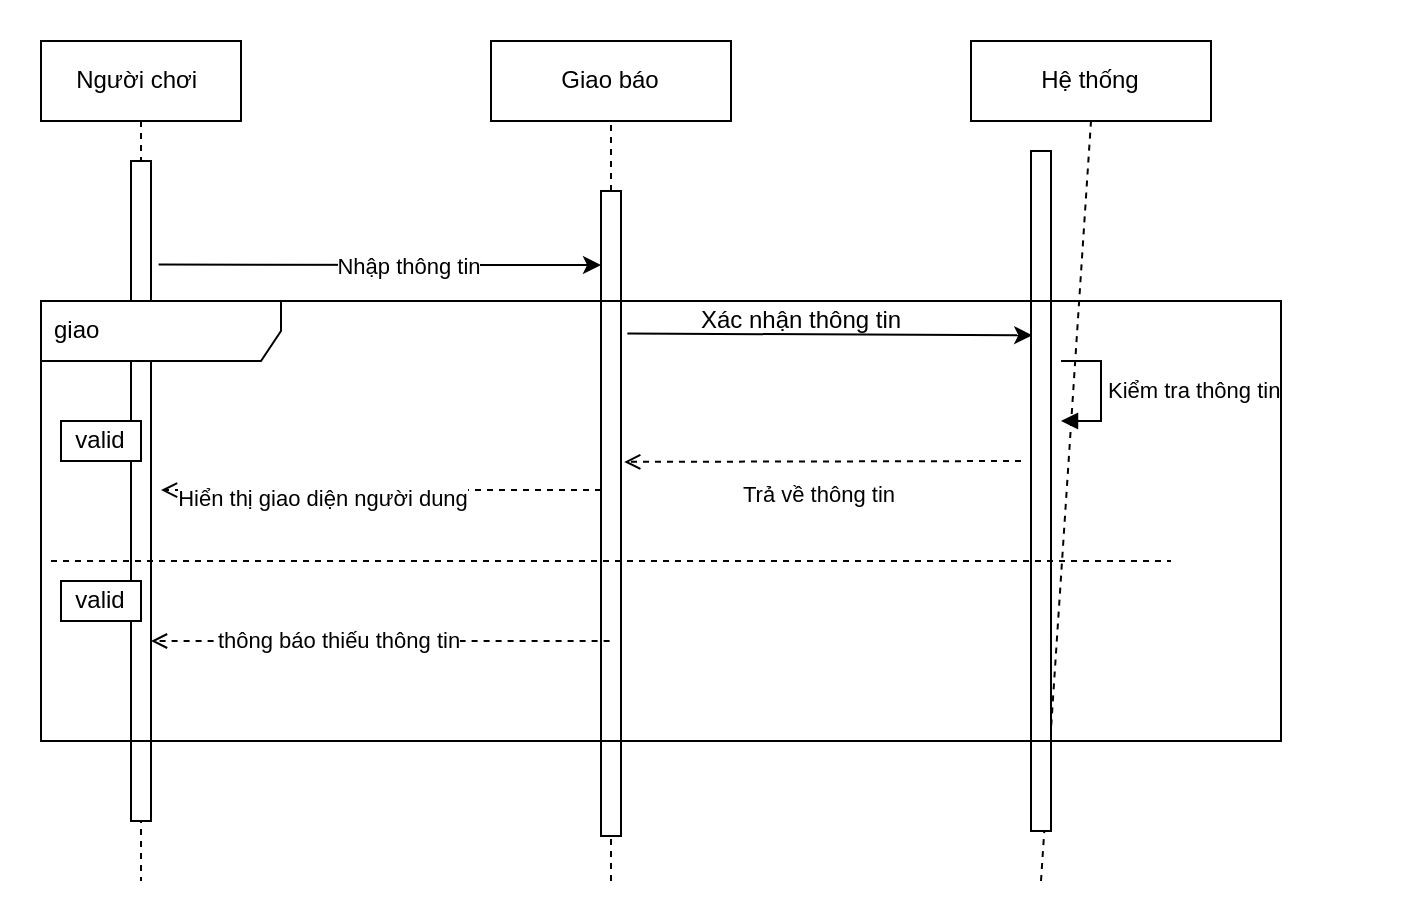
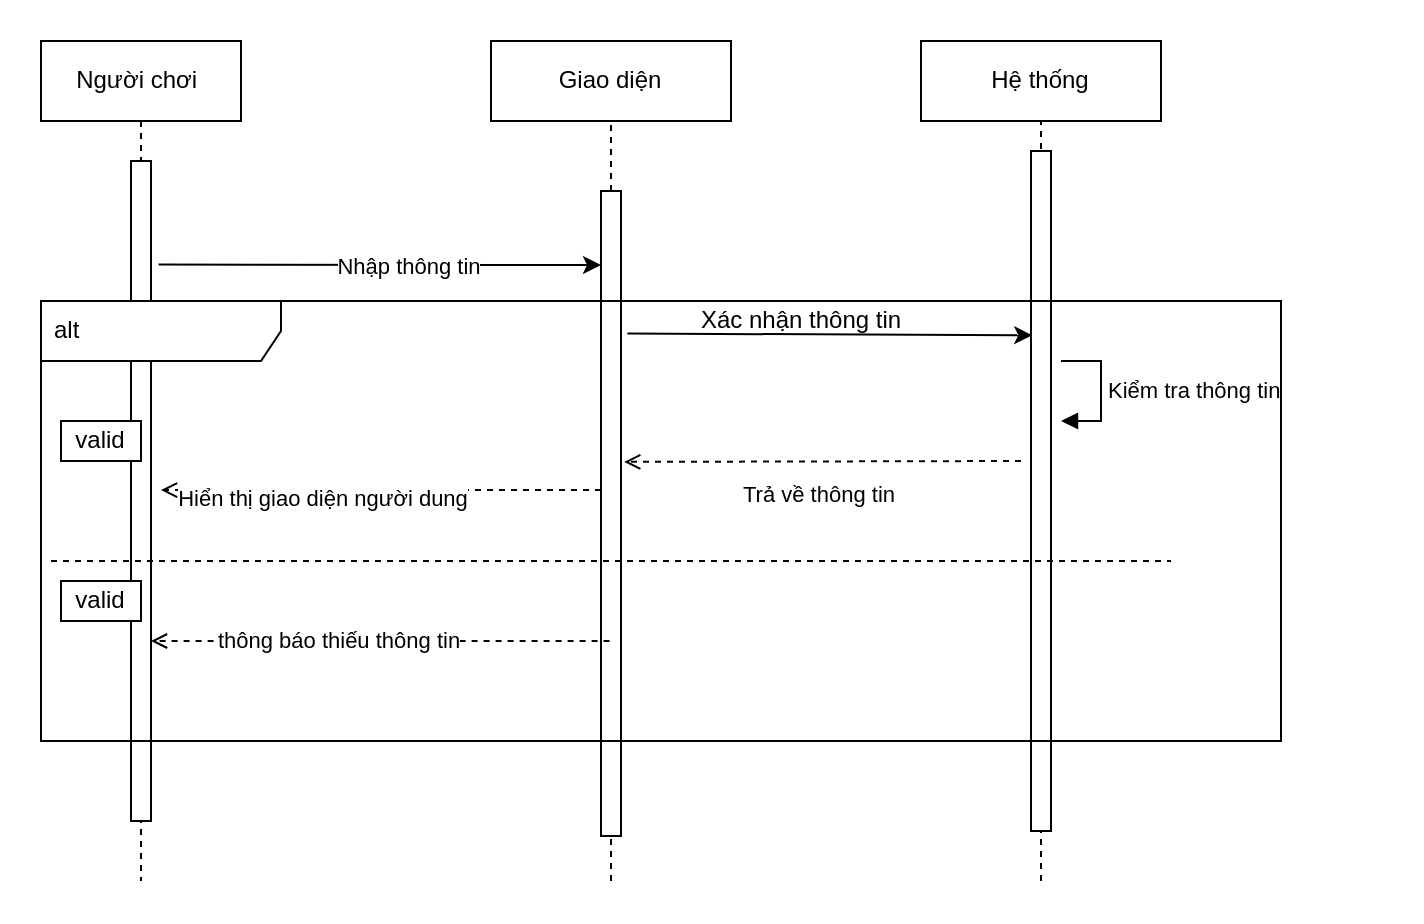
  <mxCell id="0" />
  <mxCell id="1" parent="0" />
  <mxCell id="2" value="Người chơi&amp;nbsp;" style="shape=umlLifeline;perimeter=lifelinePerimeter;whiteSpace=wrap;html=1;container=1;collapsible=0;recursiveResize=0;outlineConnect=0;" parent="1" vertex="1"><mxGeometry x="20" y="20" width="100" height="420" as="geometry" /></mxCell>
  <mxCell id="3" value="" style="rounded=0;whiteSpace=wrap;html=1;direction=south;" parent="2" vertex="1"><mxGeometry x="45" y="60" width="10" height="330" as="geometry" /></mxCell>
  <mxCell id="4" value="" style="endArrow=classic;html=1;rounded=0;exitX=0.157;exitY=-0.38;exitDx=0;exitDy=0;exitPerimeter=0;" parent="1" source="3" edge="1"><mxGeometry width="50" height="50" relative="1" as="geometry"><mxPoint x="280" y="240" as="sourcePoint" /><mxPoint x="300" y="132" as="targetPoint" /></mxGeometry></mxCell>
  <mxCell id="5" value="Nhập thông tin" style="edgeLabel;html=1;align=center;verticalAlign=middle;resizable=0;points=[];" parent="4" vertex="1" connectable="0"><mxGeometry x="0.127" y="-1" relative="1" as="geometry"><mxPoint as="offset" /></mxGeometry></mxCell>
- <mxCell id="6" value="Giao báo" style="rounded=0;whiteSpace=wrap;html=1;" parent="1" vertex="1"><mxGeometry x="245" y="20" width="120" height="40" as="geometry" /></mxCell>
+ <mxCell id="6" value="Giao diện" style="rounded=0;whiteSpace=wrap;html=1;" parent="1" vertex="1"><mxGeometry x="245" y="20" width="120" height="40" as="geometry" /></mxCell>
  <mxCell id="7" value="" style="endArrow=none;dashed=1;html=1;rounded=0;entryX=0.5;entryY=1;entryDx=0;entryDy=0;startArrow=none;" parent="1" source="9" target="6" edge="1"><mxGeometry width="50" height="50" relative="1" as="geometry"><mxPoint x="305" y="440" as="sourcePoint" /><mxPoint x="330" y="190" as="targetPoint" /></mxGeometry></mxCell>
  <mxCell id="8" value="" style="endArrow=none;dashed=1;html=1;rounded=0;startArrow=none;" parent="1" source="9" edge="1"><mxGeometry width="50" height="50" relative="1" as="geometry"><mxPoint x="305" y="440" as="sourcePoint" /><mxPoint x="305" y="135" as="targetPoint" /></mxGeometry></mxCell>
  <mxCell id="9" value="" style="rounded=0;whiteSpace=wrap;html=1;rotation=-90;" parent="1" vertex="1"><mxGeometry x="143.75" y="251.25" width="322.5" height="10" as="geometry" /></mxCell>
  <mxCell id="10" value="" style="endArrow=none;dashed=1;html=1;rounded=0;" parent="1" target="9" edge="1"><mxGeometry width="50" height="50" relative="1" as="geometry"><mxPoint x="305" y="440" as="sourcePoint" /><mxPoint x="305" y="135" as="targetPoint" /></mxGeometry></mxCell>
- <mxCell id="11" value="Hệ thống" style="rounded=0;whiteSpace=wrap;html=1;" parent="1" vertex="1"><mxGeometry x="485" y="20" width="120" height="40" as="geometry" /></mxCell>
+ <mxCell id="11" value="Hệ thống" style="rounded=0;whiteSpace=wrap;html=1;" parent="1" vertex="1"><mxGeometry x="460" y="20" width="120" height="40" as="geometry" /></mxCell>
  <mxCell id="12" value="" style="endArrow=none;dashed=1;html=1;rounded=0;entryX=0.5;entryY=1;entryDx=0;entryDy=0;" parent="1" target="11" edge="1"><mxGeometry width="50" height="50" relative="1" as="geometry"><mxPoint x="520" y="440" as="sourcePoint" /><mxPoint x="330" y="190" as="targetPoint" /></mxGeometry></mxCell>
  <mxCell id="13" value="" style="endArrow=classic;html=1;rounded=0;entryX=0.729;entryY=0.06;entryDx=0;entryDy=0;entryPerimeter=0;exitX=0.779;exitY=1.32;exitDx=0;exitDy=0;exitPerimeter=0;" parent="1" source="9" target="14" edge="1"><mxGeometry width="50" height="50" relative="1" as="geometry"><mxPoint x="280" y="240" as="sourcePoint" /><mxPoint x="470" y="150" as="targetPoint" /></mxGeometry></mxCell>
  <mxCell id="14" value="" style="rounded=0;whiteSpace=wrap;html=1;rotation=-90;" parent="1" vertex="1"><mxGeometry x="350" y="240" width="340" height="10" as="geometry" /></mxCell>
  <mxCell id="15" value="" style="html=1;verticalAlign=bottom;labelBackgroundColor=none;endArrow=open;endFill=0;dashed=1;rounded=0;exitX=0.32;exitY=-0.12;exitDx=0;exitDy=0;exitPerimeter=0;" parent="1" edge="1"><mxGeometry width="160" relative="1" as="geometry"><mxPoint x="304.3" y="320" as="sourcePoint" /><mxPoint x="75" y="320" as="targetPoint" /></mxGeometry></mxCell>
  <mxCell id="16" value="thông báo thiếu thông tin&lt;br&gt;" style="edgeLabel;html=1;align=center;verticalAlign=middle;resizable=0;points=[];" parent="15" vertex="1" connectable="0"><mxGeometry x="0.182" y="-1" relative="1" as="geometry"><mxPoint as="offset" /></mxGeometry></mxCell>
  <mxCell id="17" value="Xác nhận thông tin" style="text;html=1;align=center;verticalAlign=middle;resizable=0;points=[];autosize=1;strokeColor=none;fillColor=none;" parent="1" vertex="1"><mxGeometry x="340" y="150" width="120" height="20" as="geometry" /></mxCell>
- <mxCell id="18" value="giao" style="shape=umlFrame;whiteSpace=wrap;html=1;width=120;height=30;boundedLbl=1;verticalAlign=middle;align=left;spacingLeft=5;" parent="1" vertex="1"><mxGeometry x="20" y="150" width="620" height="220" as="geometry" /></mxCell>
+ <mxCell id="18" value="alt" style="shape=umlFrame;whiteSpace=wrap;html=1;width=120;height=30;boundedLbl=1;verticalAlign=middle;align=left;spacingLeft=5;" parent="1" vertex="1"><mxGeometry x="20" y="150" width="620" height="220" as="geometry" /></mxCell>
  <mxCell id="19" value="" style="endArrow=none;dashed=1;html=1;rounded=0;" parent="1" edge="1"><mxGeometry width="50" height="50" relative="1" as="geometry"><mxPoint x="25" y="280" as="sourcePoint" /><mxPoint x="585" y="280" as="targetPoint" /></mxGeometry></mxCell>
  <mxCell id="20" value="" style="html=1;verticalAlign=bottom;labelBackgroundColor=none;endArrow=open;endFill=0;dashed=1;rounded=0;entryX=0.58;entryY=1.16;entryDx=0;entryDy=0;entryPerimeter=0;" parent="1" target="9" edge="1"><mxGeometry width="160" relative="1" as="geometry"><mxPoint x="510" y="230" as="sourcePoint" /><mxPoint x="490" y="320" as="targetPoint" /></mxGeometry></mxCell>
  <mxCell id="21" value="Trả về thông tin&lt;br&gt;" style="edgeLabel;html=1;align=center;verticalAlign=middle;resizable=0;points=[];" parent="20" vertex="1" connectable="0"><mxGeometry x="0.273" y="4" relative="1" as="geometry"><mxPoint x="24" y="12" as="offset" /></mxGeometry></mxCell>
  <mxCell id="22" value="" style="html=1;verticalAlign=bottom;labelBackgroundColor=none;endArrow=open;endFill=0;dashed=1;rounded=0;entryX=0.384;entryY=1.16;entryDx=0;entryDy=0;entryPerimeter=0;" parent="1" edge="1"><mxGeometry width="160" relative="1" as="geometry"><mxPoint x="300" y="244.5" as="sourcePoint" /><mxPoint x="80" y="244.54" as="targetPoint" /></mxGeometry></mxCell>
  <mxCell id="23" value="Hiển thị giao diện người dung" style="edgeLabel;html=1;align=center;verticalAlign=middle;resizable=0;points=[];" parent="22" vertex="1" connectable="0"><mxGeometry x="0.273" y="4" relative="1" as="geometry"><mxPoint as="offset" /></mxGeometry></mxCell>
  <mxCell id="24" value="Kiểm tra thông tin&lt;br&gt;" style="edgeStyle=orthogonalEdgeStyle;html=1;align=left;spacingLeft=2;endArrow=block;rounded=0;" edge="1" parent="1"><mxGeometry relative="1" as="geometry"><mxPoint x="530" y="180" as="sourcePoint" /><Array as="points"><mxPoint x="550" y="180" /><mxPoint x="550" y="210" /></Array><mxPoint x="530" y="210" as="targetPoint" /></mxGeometry></mxCell>
  <mxCell id="25" value="valid" style="rounded=0;whiteSpace=wrap;html=1;" vertex="1" parent="1"><mxGeometry x="30" y="210" width="40" height="20" as="geometry" /></mxCell>
  <mxCell id="26" value="valid" style="rounded=0;whiteSpace=wrap;html=1;" vertex="1" parent="1"><mxGeometry x="30" y="290" width="40" height="20" as="geometry" /></mxCell>
